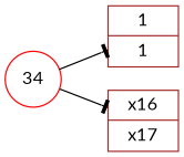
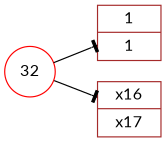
  digraph {
    rankdir=LR
    fontname=Lato
    node [shape=record color=brown fontname=Lato]
    edge [arrowhead=tee fontname=Lato]
-   n1 [label=34 shape=circle color=red]
+   n1 [label=32 shape=circle color=red]
    n2 [label="<f0> 1|<f1> 1"]
    n3 [label="<f0> x16|<f1> x17"]
    n1 -> n2
    n1 -> n3
  }
